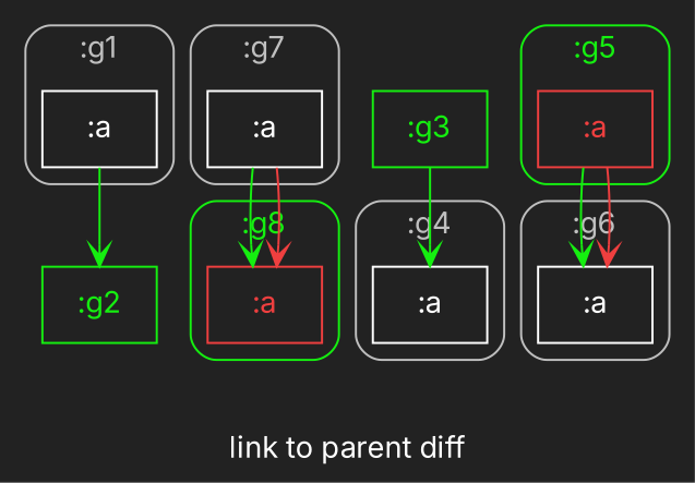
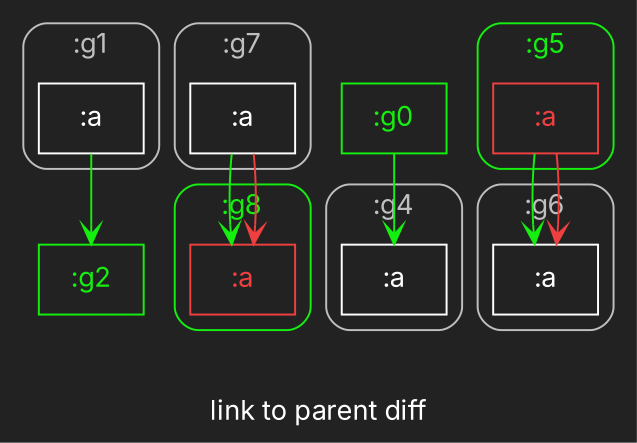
  digraph {
    bgcolor="#222222"
    compound=true
    fontcolor="#ffffff"
    fontname=Inter
    label="link to parent diff"
    node [color="#ffffff" fontcolor="#ffffff" fontname=Inter shape=rectangle]
    edge [arrowhead=vee color="#15ef10" fontname=Inter]
    n1 [label=":a"]
    n2 [label=":a"]
    n3 [color="#ef3f3f" fontcolor="#ef3f3f" label=":a"]
    n4 [label=":a"]
    n5 [color="#ef3f3f" fontcolor="#ef3f3f" label=":a"]
    n6 [label=":a"]
    n7 [color="#15ef10" fontcolor="#15ef10" label=":g2"]
-   n8 [color="#15ef10" fontcolor="#15ef10" label=":g3"]
+   n8 [color="#15ef10" fontcolor="#15ef10" label=":g0"]
    subgraph cluster_1 {
      color="#bfbfbf"
      fontcolor="#bfbfbf"
      label=":g1"
      style=rounded
      n1
    }
    subgraph cluster_2 {
      color="#bfbfbf"
      fontcolor="#bfbfbf"
      label=":g7"
      style=rounded
      n2
    }
    subgraph cluster_3 {
      color="#15ef10"
      fontcolor="#15ef10"
      label=":g8"
      style=rounded
      n3
    }
    subgraph cluster_4 {
      color="#bfbfbf"
      fontcolor="#bfbfbf"
      label=":g4"
      style=rounded
      n4
    }
    subgraph cluster_5 {
      color="#15ef10"
      fontcolor="#15ef10"
      label=":g5"
      style=rounded
      n5
    }
    subgraph cluster_6 {
      color="#bfbfbf"
      fontcolor="#bfbfbf"
      label=":g6"
      style=rounded
      n6
    }
    n1 -> n7
    n2 -> n3
    n2 -> n3 [color="#ef3f3f"]
    n5 -> n6
    n5 -> n6 [color="#ef3f3f"]
    n8 -> n4
  }
